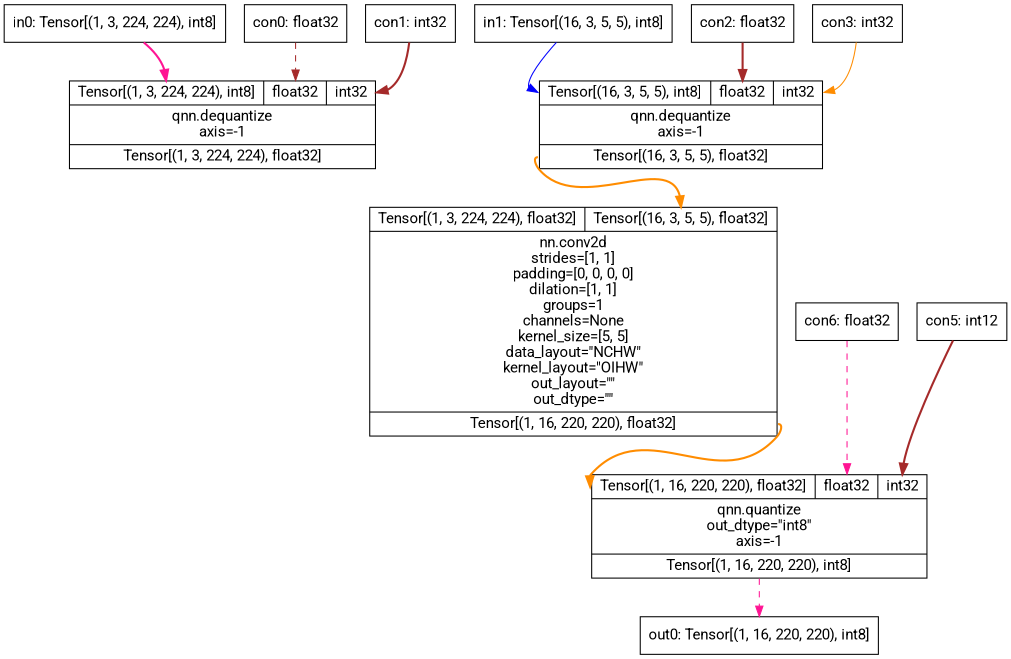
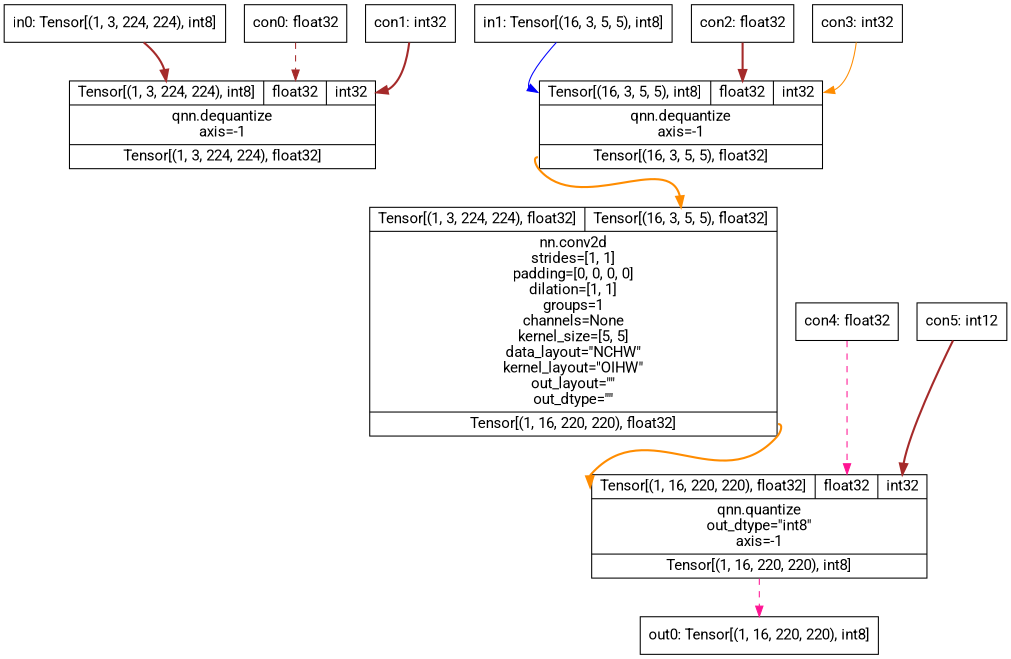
  digraph {
    fontname=Roboto
    node [fontname=Roboto shape=record]
    edge [color=brown fontname=Roboto headport=i0 style=bold]
    n1 [label="in0: Tensor[(1, 3, 224, 224), int8]"]
    n2 [label="{{<i0>Tensor[(1, 3, 224, 224), int8]|<i1>float32|<i2>int32}|qnn.dequantize\naxis=-1|{<o0>Tensor[(1, 3, 224, 224), float32]}}"]
    n3 [label="con0: float32"]
    n4 [label="con1: int32"]
    n5 [label="{{<i0>Tensor[(1, 3, 224, 224), float32]|<i1>Tensor[(16, 3, 5, 5), float32]}|nn.conv2d\nstrides=[1, 1]\npadding=[0, 0, 0, 0]\ndilation=[1, 1]\ngroups=1\nchannels=None\nkernel_size=[5, 5]\ndata_layout=\"NCHW\"\nkernel_layout=\"OIHW\"\nout_layout=\"\"\nout_dtype=\"\"|{<o0>Tensor[(1, 16, 220, 220), float32]}}"]
    n6 [label="{{<i0>Tensor[(1, 16, 220, 220), float32]|<i1>float32|<i2>int32}|qnn.quantize\nout_dtype=\"int8\"\naxis=-1|{<o0>Tensor[(1, 16, 220, 220), int8]}}"]
    n7 [label="in1: Tensor[(16, 3, 5, 5), int8]"]
    n8 [label="{{<i0>Tensor[(16, 3, 5, 5), int8]|<i1>float32|<i2>int32}|qnn.dequantize\naxis=-1|{<o0>Tensor[(16, 3, 5, 5), float32]}}"]
    n9 [label="con2: float32"]
    n10 [label="con3: int32"]
    n11 [label="out0: Tensor[(1, 16, 220, 220), int8]"]
-   n12 [label="con6: float32"]
+   n12 [label="con4: float32"]
    n13 [label="con5: int12"]
-   n1 -> n2 [color=deeppink]
+   n1 -> n2
    n3 -> n2 [headport=i1 style=dashed]
    n4 -> n2 [headport=i2]
    n5 -> n6 [color=darkorange tailport=o0]
    n6 -> n11 [color=deeppink style=dashed tailport=o0]
    n7 -> n8 [color=blue style=solid]
    n8 -> n5 [color=darkorange headport=i1 tailport=o0]
    n9 -> n8 [headport=i1]
    n10 -> n8 [color=darkorange headport=i2 style=solid]
    n12 -> n6 [color=deeppink headport=i1 style=dashed]
    n13 -> n6 [headport=i2]
  }
